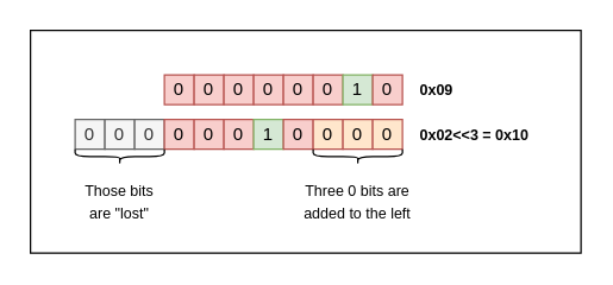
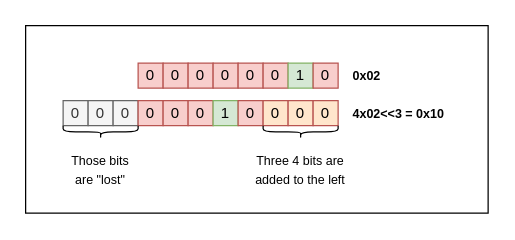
  <mxCell id="0" />
  <mxCell id="1" parent="0" />
  <mxCell id="2" value="" style="rounded=0;whiteSpace=wrap;html=1;sketch=0;fontSize=10;fillColor=none;" vertex="1" parent="1"><mxGeometry x="20" y="20" width="370" height="150" as="geometry" /></mxCell>
  <mxCell id="3" value="0" style="rounded=0;whiteSpace=wrap;html=1;fillColor=#f8cecc;strokeColor=#b85450;" vertex="1" parent="1"><mxGeometry x="110" y="50" width="20" height="20" as="geometry" /></mxCell>
  <mxCell id="4" value="0" style="rounded=0;whiteSpace=wrap;html=1;fillColor=#f8cecc;strokeColor=#b85450;" vertex="1" parent="1"><mxGeometry x="130" y="50" width="20" height="20" as="geometry" /></mxCell>
  <mxCell id="5" value="0" style="rounded=0;whiteSpace=wrap;html=1;fillColor=#f8cecc;strokeColor=#b85450;" vertex="1" parent="1"><mxGeometry x="150" y="50" width="20" height="20" as="geometry" /></mxCell>
  <mxCell id="6" value="0" style="rounded=0;whiteSpace=wrap;html=1;fillColor=#f8cecc;strokeColor=#b85450;" vertex="1" parent="1"><mxGeometry x="170" y="50" width="20" height="20" as="geometry" /></mxCell>
  <mxCell id="7" value="0" style="rounded=0;whiteSpace=wrap;html=1;fillColor=#f8cecc;strokeColor=#b85450;" vertex="1" parent="1"><mxGeometry x="190" y="50" width="20" height="20" as="geometry" /></mxCell>
  <mxCell id="8" value="0" style="rounded=0;whiteSpace=wrap;html=1;fillColor=#f8cecc;strokeColor=#b85450;" vertex="1" parent="1"><mxGeometry x="210" y="50" width="20" height="20" as="geometry" /></mxCell>
  <mxCell id="9" value="1" style="rounded=0;whiteSpace=wrap;html=1;fillColor=#d5e8d4;strokeColor=#82b366;" vertex="1" parent="1"><mxGeometry x="230" y="50" width="20" height="20" as="geometry" /></mxCell>
  <mxCell id="10" value="0" style="rounded=0;whiteSpace=wrap;html=1;fillColor=#f8cecc;strokeColor=#b85450;" vertex="1" parent="1"><mxGeometry x="250" y="50" width="20" height="20" as="geometry" /></mxCell>
  <mxCell id="11" value="0" style="rounded=0;whiteSpace=wrap;html=1;fillColor=#f5f5f5;strokeColor=#666666;fontColor=#333333;" vertex="1" parent="1"><mxGeometry x="50" y="80" width="20" height="20" as="geometry" /></mxCell>
  <mxCell id="12" value="0" style="rounded=0;whiteSpace=wrap;html=1;fillColor=#f5f5f5;strokeColor=#666666;fontColor=#333333;" vertex="1" parent="1"><mxGeometry x="70" y="80" width="20" height="20" as="geometry" /></mxCell>
  <mxCell id="13" value="0" style="rounded=0;whiteSpace=wrap;html=1;fillColor=#f5f5f5;strokeColor=#666666;fontColor=#333333;" vertex="1" parent="1"><mxGeometry x="90" y="80" width="20" height="20" as="geometry" /></mxCell>
  <mxCell id="14" value="0" style="rounded=0;whiteSpace=wrap;html=1;fillColor=#f8cecc;strokeColor=#b85450;" vertex="1" parent="1"><mxGeometry x="110" y="80" width="20" height="20" as="geometry" /></mxCell>
  <mxCell id="15" value="0" style="rounded=0;whiteSpace=wrap;html=1;fillColor=#f8cecc;strokeColor=#b85450;" vertex="1" parent="1"><mxGeometry x="130" y="80" width="20" height="20" as="geometry" /></mxCell>
  <mxCell id="16" value="0" style="rounded=0;whiteSpace=wrap;html=1;fillColor=#f8cecc;strokeColor=#b85450;" vertex="1" parent="1"><mxGeometry x="150" y="80" width="20" height="20" as="geometry" /></mxCell>
  <mxCell id="17" value="1" style="rounded=0;whiteSpace=wrap;html=1;fillColor=#d5e8d4;strokeColor=#82b366;" vertex="1" parent="1"><mxGeometry x="170" y="80" width="20" height="20" as="geometry" /></mxCell>
  <mxCell id="18" value="0" style="rounded=0;whiteSpace=wrap;html=1;fillColor=#f8cecc;strokeColor=#b85450;" vertex="1" parent="1"><mxGeometry x="190" y="80" width="20" height="20" as="geometry" /></mxCell>
  <mxCell id="19" value="0" style="rounded=0;whiteSpace=wrap;html=1;fillColor=#FFE6CC;strokeColor=#b85450;" vertex="1" parent="1"><mxGeometry x="210" y="80" width="20" height="20" as="geometry" /></mxCell>
  <mxCell id="20" value="0" style="rounded=0;whiteSpace=wrap;html=1;fillColor=#FFE6CC;strokeColor=#b85450;" vertex="1" parent="1"><mxGeometry x="230" y="80" width="20" height="20" as="geometry" /></mxCell>
  <mxCell id="21" value="0" style="rounded=0;whiteSpace=wrap;html=1;fillColor=#FFE6CC;strokeColor=#b85450;" vertex="1" parent="1"><mxGeometry x="250" y="80" width="20" height="20" as="geometry" /></mxCell>
  <mxCell id="22" value="" style="shape=curlyBracket;whiteSpace=wrap;html=1;rounded=1;flipH=1;labelPosition=right;verticalLabelPosition=middle;align=left;verticalAlign=middle;sketch=0;fillColor=#FFE6CC;rotation=90;" vertex="1" parent="1"><mxGeometry x="75" y="75" width="10" height="60" as="geometry" /></mxCell>
  <mxCell id="23" value="" style="shape=curlyBracket;whiteSpace=wrap;html=1;rounded=1;flipH=1;labelPosition=right;verticalLabelPosition=middle;align=left;verticalAlign=middle;sketch=0;fillColor=#FFE6CC;rotation=90;" vertex="1" parent="1"><mxGeometry x="235" y="75" width="10" height="60" as="geometry" /></mxCell>
  <mxCell id="24" value="&lt;font style=&quot;font-size: 10px;&quot;&gt;Those bits are &quot;lost&quot;&lt;/font&gt;" style="text;html=1;strokeColor=none;fillColor=none;align=center;verticalAlign=middle;whiteSpace=wrap;rounded=0;" vertex="1" parent="1"><mxGeometry x="50" y="120" width="60" height="30" as="geometry" /></mxCell>
- <mxCell id="25" value="&lt;font style=&quot;font-size: 10px;&quot;&gt;Three 0 bits are added to the left&lt;/font&gt;" style="text;html=1;strokeColor=none;fillColor=none;align=center;verticalAlign=middle;whiteSpace=wrap;rounded=0;" vertex="1" parent="1"><mxGeometry x="195" y="112.5" width="90" height="45" as="geometry" /></mxCell>
- <mxCell id="26" value="0x09" style="text;strokeColor=none;fillColor=none;html=1;fontSize=10;fontStyle=1;verticalAlign=middle;align=left;" vertex="1" parent="1"><mxGeometry x="280" y="40" width="30" height="40" as="geometry" /></mxCell>
- <mxCell id="27" value="0x02&amp;lt;&amp;lt;3 = 0x10" style="text;strokeColor=none;fillColor=none;html=1;fontSize=10;fontStyle=1;verticalAlign=middle;align=left;" vertex="1" parent="1"><mxGeometry x="280" y="70" width="77" height="40" as="geometry" /></mxCell>
+ <mxCell id="25" value="&lt;font style=&quot;font-size: 10px;&quot;&gt;Three 4 bits are added to the left&lt;/font&gt;" style="text;html=1;strokeColor=none;fillColor=none;align=center;verticalAlign=middle;whiteSpace=wrap;rounded=0;" vertex="1" parent="1"><mxGeometry x="195" y="112.5" width="90" height="45" as="geometry" /></mxCell>
+ <mxCell id="26" value="0x02" style="text;strokeColor=none;fillColor=none;html=1;fontSize=10;fontStyle=1;verticalAlign=middle;align=left;" vertex="1" parent="1"><mxGeometry x="280" y="40" width="30" height="40" as="geometry" /></mxCell>
+ <mxCell id="27" value="4x02&amp;lt;&amp;lt;3 = 0x10" style="text;strokeColor=none;fillColor=none;html=1;fontSize=10;fontStyle=1;verticalAlign=middle;align=left;" vertex="1" parent="1"><mxGeometry x="280" y="70" width="77" height="40" as="geometry" /></mxCell>
